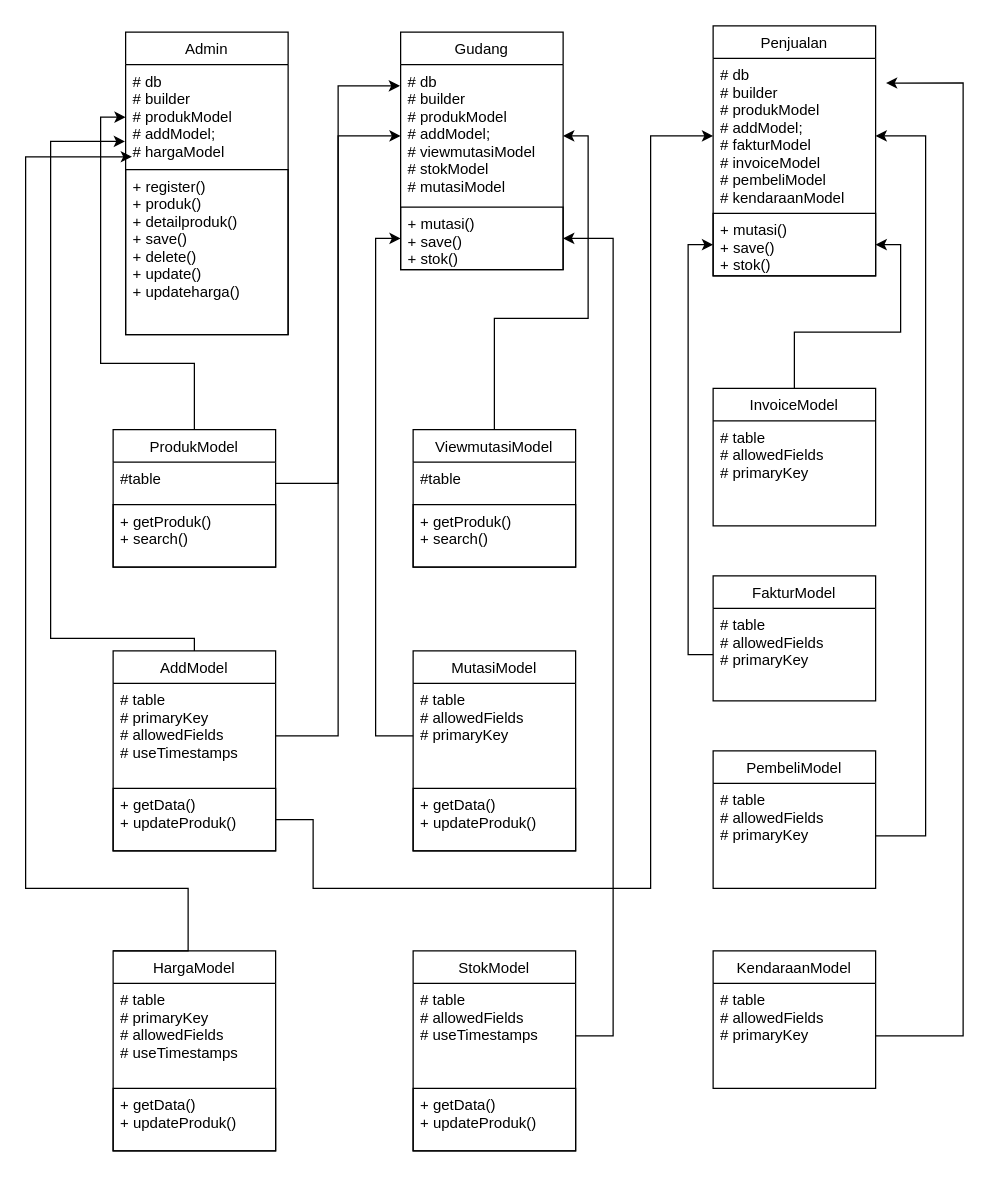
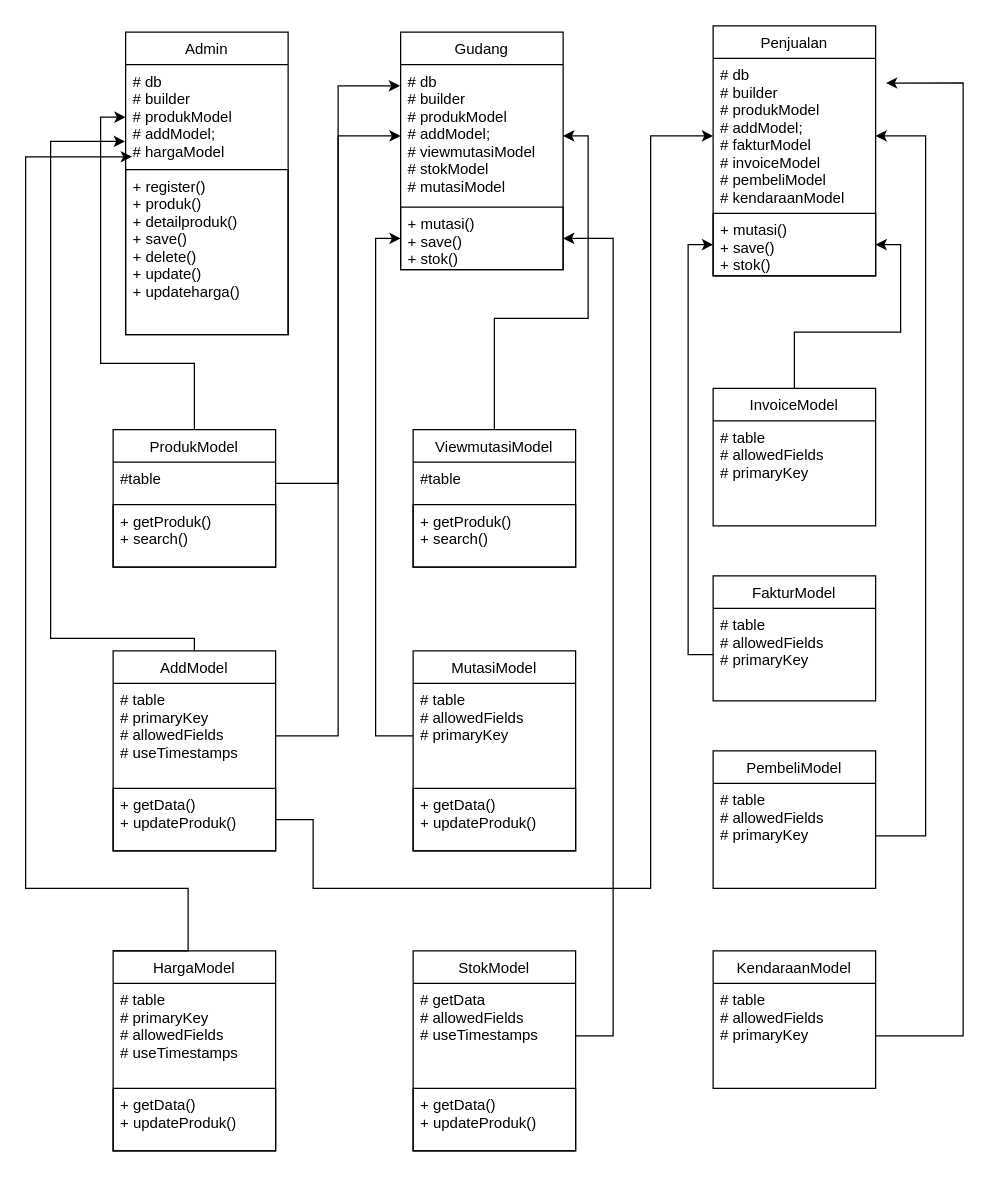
  <mxCell id="0" />
  <mxCell id="1" parent="0" />
  <mxCell id="2" value="Admin" style="swimlane;fontStyle=0;childLayout=stackLayout;horizontal=1;startSize=26;fillColor=none;horizontalStack=0;resizeParent=1;resizeParentMax=0;resizeLast=0;collapsible=1;marginBottom=0;" vertex="1" parent="1"><mxGeometry x="100" y="25" width="130" height="242" as="geometry" /></mxCell>
  <mxCell id="3" value="# db&#10;# builder&#10;# produkModel&#10;# addModel;&#10;# hargaModel" style="text;strokeColor=none;fillColor=none;align=left;verticalAlign=top;spacingLeft=4;spacingRight=4;overflow=hidden;rotatable=0;points=[[0,0.5],[1,0.5]];portConstraint=eastwest;" vertex="1" parent="2"><mxGeometry y="26" width="130" height="84" as="geometry" /></mxCell>
  <mxCell id="4" value="+ register()&#10;+ produk()&#10;+ detailproduk()&#10;+ save()&#10;+ delete()&#10;+ update()&#10;+ updateharga()" style="text;fillColor=none;align=left;verticalAlign=top;spacingLeft=4;spacingRight=4;overflow=hidden;rotatable=0;points=[[0,0.5],[1,0.5]];portConstraint=eastwest;strokeColor=#000000;" vertex="1" parent="2"><mxGeometry y="110" width="130" height="132" as="geometry" /></mxCell>
  <mxCell id="5" value="Gudang" style="swimlane;fontStyle=0;childLayout=stackLayout;horizontal=1;startSize=26;fillColor=none;horizontalStack=0;resizeParent=1;resizeParentMax=0;resizeLast=0;collapsible=1;marginBottom=0;" vertex="1" parent="1"><mxGeometry x="320" y="25" width="130" height="190" as="geometry" /></mxCell>
  <mxCell id="6" value="# db&#10;# builder&#10;# produkModel&#10;# addModel;&#10;# viewmutasiModel&#10;# stokModel&#10;# mutasiModel" style="text;strokeColor=none;fillColor=none;align=left;verticalAlign=top;spacingLeft=4;spacingRight=4;overflow=hidden;rotatable=0;points=[[0,0.5],[1,0.5]];portConstraint=eastwest;" vertex="1" parent="5"><mxGeometry y="26" width="130" height="114" as="geometry" /></mxCell>
  <mxCell id="7" value="+ mutasi()&#10;+ save()&#10;+ stok()" style="text;fillColor=none;align=left;verticalAlign=top;spacingLeft=4;spacingRight=4;overflow=hidden;rotatable=0;points=[[0,0.5],[1,0.5]];portConstraint=eastwest;strokeColor=#000000;" vertex="1" parent="5"><mxGeometry y="140" width="130" height="50" as="geometry" /></mxCell>
  <mxCell id="8" value="Penjualan" style="swimlane;fontStyle=0;childLayout=stackLayout;horizontal=1;startSize=26;fillColor=none;horizontalStack=0;resizeParent=1;resizeParentMax=0;resizeLast=0;collapsible=1;marginBottom=0;" vertex="1" parent="1"><mxGeometry x="570" y="20" width="130" height="200" as="geometry" /></mxCell>
  <mxCell id="9" value="# db&#10;# builder&#10;# produkModel&#10;# addModel;&#10;# fakturModel&#10;# invoiceModel&#10;# pembeliModel&#10;# kendaraanModel" style="text;strokeColor=none;fillColor=none;align=left;verticalAlign=top;spacingLeft=4;spacingRight=4;overflow=hidden;rotatable=0;points=[[0,0.5],[1,0.5]];portConstraint=eastwest;" vertex="1" parent="8"><mxGeometry y="26" width="130" height="124" as="geometry" /></mxCell>
  <mxCell id="10" value="+ mutasi()&#10;+ save()&#10;+ stok()" style="text;fillColor=none;align=left;verticalAlign=top;spacingLeft=4;spacingRight=4;overflow=hidden;rotatable=0;points=[[0,0.5],[1,0.5]];portConstraint=eastwest;strokeColor=#000000;" vertex="1" parent="8"><mxGeometry y="150" width="130" height="50" as="geometry" /></mxCell>
  <mxCell id="11" style="edgeStyle=orthogonalEdgeStyle;rounded=0;orthogonalLoop=1;jettySize=auto;html=1;exitX=0.5;exitY=0;exitDx=0;exitDy=0;" edge="1" parent="1" source="12" target="3"><mxGeometry relative="1" as="geometry"><Array as="points"><mxPoint x="155" y="290" /><mxPoint x="80" y="290" /><mxPoint x="80" y="93" /></Array></mxGeometry></mxCell>
  <mxCell id="12" value="ProdukModel" style="swimlane;fontStyle=0;childLayout=stackLayout;horizontal=1;startSize=26;fillColor=none;horizontalStack=0;resizeParent=1;resizeParentMax=0;resizeLast=0;collapsible=1;marginBottom=0;" vertex="1" parent="1"><mxGeometry x="90" y="343" width="130" height="110" as="geometry" /></mxCell>
  <mxCell id="13" value="#table" style="text;strokeColor=none;fillColor=none;align=left;verticalAlign=top;spacingLeft=4;spacingRight=4;overflow=hidden;rotatable=0;points=[[0,0.5],[1,0.5]];portConstraint=eastwest;" vertex="1" parent="12"><mxGeometry y="26" width="130" height="34" as="geometry" /></mxCell>
  <mxCell id="14" value="+ getProduk()&#10;+ search()&#10;" style="text;fillColor=none;align=left;verticalAlign=top;spacingLeft=4;spacingRight=4;overflow=hidden;rotatable=0;points=[[0,0.5],[1,0.5]];portConstraint=eastwest;strokeColor=#000000;" vertex="1" parent="12"><mxGeometry y="60" width="130" height="50" as="geometry" /></mxCell>
  <mxCell id="15" style="edgeStyle=orthogonalEdgeStyle;rounded=0;orthogonalLoop=1;jettySize=auto;html=1;exitX=0.5;exitY=0;exitDx=0;exitDy=0;entryX=-0.004;entryY=0.731;entryDx=0;entryDy=0;entryPerimeter=0;" edge="1" parent="1" source="16" target="3"><mxGeometry relative="1" as="geometry"><Array as="points"><mxPoint x="155" y="510" /><mxPoint x="40" y="510" /><mxPoint x="40" y="112" /></Array></mxGeometry></mxCell>
  <mxCell id="16" value="AddModel" style="swimlane;fontStyle=0;childLayout=stackLayout;horizontal=1;startSize=26;fillColor=none;horizontalStack=0;resizeParent=1;resizeParentMax=0;resizeLast=0;collapsible=1;marginBottom=0;" vertex="1" parent="1"><mxGeometry x="90" y="520" width="130" height="160" as="geometry" /></mxCell>
  <mxCell id="17" value="# table&#10;# primaryKey&#10;# allowedFields&#10;# useTimestamps" style="text;strokeColor=none;fillColor=none;align=left;verticalAlign=top;spacingLeft=4;spacingRight=4;overflow=hidden;rotatable=0;points=[[0,0.5],[1,0.5]];portConstraint=eastwest;" vertex="1" parent="16"><mxGeometry y="26" width="130" height="84" as="geometry" /></mxCell>
  <mxCell id="18" value="+ getData()&#10;+ updateProduk()&#10;" style="text;fillColor=none;align=left;verticalAlign=top;spacingLeft=4;spacingRight=4;overflow=hidden;rotatable=0;points=[[0,0.5],[1,0.5]];portConstraint=eastwest;strokeColor=#000000;" vertex="1" parent="16"><mxGeometry y="110" width="130" height="50" as="geometry" /></mxCell>
  <mxCell id="19" style="edgeStyle=orthogonalEdgeStyle;rounded=0;orthogonalLoop=1;jettySize=auto;html=1;exitX=0.5;exitY=0;exitDx=0;exitDy=0;" edge="1" parent="1" source="20" target="6"><mxGeometry relative="1" as="geometry" /></mxCell>
  <mxCell id="20" value="ViewmutasiModel" style="swimlane;fontStyle=0;childLayout=stackLayout;horizontal=1;startSize=26;fillColor=none;horizontalStack=0;resizeParent=1;resizeParentMax=0;resizeLast=0;collapsible=1;marginBottom=0;" vertex="1" parent="1"><mxGeometry x="330" y="343" width="130" height="110" as="geometry" /></mxCell>
  <mxCell id="21" value="#table" style="text;strokeColor=none;fillColor=none;align=left;verticalAlign=top;spacingLeft=4;spacingRight=4;overflow=hidden;rotatable=0;points=[[0,0.5],[1,0.5]];portConstraint=eastwest;" vertex="1" parent="20"><mxGeometry y="26" width="130" height="34" as="geometry" /></mxCell>
  <mxCell id="22" value="+ getProduk()&#10;+ search()&#10;" style="text;fillColor=none;align=left;verticalAlign=top;spacingLeft=4;spacingRight=4;overflow=hidden;rotatable=0;points=[[0,0.5],[1,0.5]];portConstraint=eastwest;strokeColor=#000000;" vertex="1" parent="20"><mxGeometry y="60" width="130" height="50" as="geometry" /></mxCell>
  <mxCell id="23" value="StokModel" style="swimlane;fontStyle=0;childLayout=stackLayout;horizontal=1;startSize=26;fillColor=none;horizontalStack=0;resizeParent=1;resizeParentMax=0;resizeLast=0;collapsible=1;marginBottom=0;" vertex="1" parent="1"><mxGeometry x="330" y="760" width="130" height="160" as="geometry" /></mxCell>
- <mxCell id="24" value="# table&#10;# allowedFields&#10;# useTimestamps" style="text;strokeColor=none;fillColor=none;align=left;verticalAlign=top;spacingLeft=4;spacingRight=4;overflow=hidden;rotatable=0;points=[[0,0.5],[1,0.5]];portConstraint=eastwest;" vertex="1" parent="23"><mxGeometry y="26" width="130" height="84" as="geometry" /></mxCell>
+ <mxCell id="24" value="# getData&#10;# allowedFields&#10;# useTimestamps" style="text;strokeColor=none;fillColor=none;align=left;verticalAlign=top;spacingLeft=4;spacingRight=4;overflow=hidden;rotatable=0;points=[[0,0.5],[1,0.5]];portConstraint=eastwest;" vertex="1" parent="23"><mxGeometry y="26" width="130" height="84" as="geometry" /></mxCell>
  <mxCell id="25" value="+ getData()&#10;+ updateProduk()&#10;" style="text;fillColor=none;align=left;verticalAlign=top;spacingLeft=4;spacingRight=4;overflow=hidden;rotatable=0;points=[[0,0.5],[1,0.5]];portConstraint=eastwest;strokeColor=#000000;" vertex="1" parent="23"><mxGeometry y="110" width="130" height="50" as="geometry" /></mxCell>
  <mxCell id="26" value="MutasiModel" style="swimlane;fontStyle=0;childLayout=stackLayout;horizontal=1;startSize=26;fillColor=none;horizontalStack=0;resizeParent=1;resizeParentMax=0;resizeLast=0;collapsible=1;marginBottom=0;" vertex="1" parent="1"><mxGeometry x="330" y="520" width="130" height="160" as="geometry" /></mxCell>
  <mxCell id="27" value="# table&#10;# allowedFields&#10;# primaryKey" style="text;strokeColor=none;fillColor=none;align=left;verticalAlign=top;spacingLeft=4;spacingRight=4;overflow=hidden;rotatable=0;points=[[0,0.5],[1,0.5]];portConstraint=eastwest;" vertex="1" parent="26"><mxGeometry y="26" width="130" height="84" as="geometry" /></mxCell>
  <mxCell id="28" value="+ getData()&#10;+ updateProduk()&#10;" style="text;fillColor=none;align=left;verticalAlign=top;spacingLeft=4;spacingRight=4;overflow=hidden;rotatable=0;points=[[0,0.5],[1,0.5]];portConstraint=eastwest;strokeColor=#000000;" vertex="1" parent="26"><mxGeometry y="110" width="130" height="50" as="geometry" /></mxCell>
  <mxCell id="29" value="FakturModel" style="swimlane;fontStyle=0;childLayout=stackLayout;horizontal=1;startSize=26;fillColor=none;horizontalStack=0;resizeParent=1;resizeParentMax=0;resizeLast=0;collapsible=1;marginBottom=0;" vertex="1" parent="1"><mxGeometry x="570" y="460" width="130" height="100" as="geometry" /></mxCell>
  <mxCell id="30" value="# table&#10;# allowedFields&#10;# primaryKey" style="text;strokeColor=none;fillColor=none;align=left;verticalAlign=top;spacingLeft=4;spacingRight=4;overflow=hidden;rotatable=0;points=[[0,0.5],[1,0.5]];portConstraint=eastwest;" vertex="1" parent="29"><mxGeometry y="26" width="130" height="74" as="geometry" /></mxCell>
  <mxCell id="31" value="KendaraanModel" style="swimlane;fontStyle=0;childLayout=stackLayout;horizontal=1;startSize=26;fillColor=none;horizontalStack=0;resizeParent=1;resizeParentMax=0;resizeLast=0;collapsible=1;marginBottom=0;" vertex="1" parent="1"><mxGeometry x="570" y="760" width="130" height="110" as="geometry" /></mxCell>
  <mxCell id="32" value="# table&#10;# allowedFields&#10;# primaryKey" style="text;strokeColor=none;fillColor=none;align=left;verticalAlign=top;spacingLeft=4;spacingRight=4;overflow=hidden;rotatable=0;points=[[0,0.5],[1,0.5]];portConstraint=eastwest;" vertex="1" parent="31"><mxGeometry y="26" width="130" height="84" as="geometry" /></mxCell>
  <mxCell id="33" value="PembeliModel" style="swimlane;fontStyle=0;childLayout=stackLayout;horizontal=1;startSize=26;fillColor=none;horizontalStack=0;resizeParent=1;resizeParentMax=0;resizeLast=0;collapsible=1;marginBottom=0;" vertex="1" parent="1"><mxGeometry x="570" y="600" width="130" height="110" as="geometry" /></mxCell>
  <mxCell id="34" value="# table&#10;# allowedFields&#10;# primaryKey" style="text;strokeColor=none;fillColor=none;align=left;verticalAlign=top;spacingLeft=4;spacingRight=4;overflow=hidden;rotatable=0;points=[[0,0.5],[1,0.5]];portConstraint=eastwest;" vertex="1" parent="33"><mxGeometry y="26" width="130" height="84" as="geometry" /></mxCell>
  <mxCell id="35" style="edgeStyle=orthogonalEdgeStyle;rounded=0;orthogonalLoop=1;jettySize=auto;html=1;exitX=0.5;exitY=0;exitDx=0;exitDy=0;" edge="1" parent="1" source="36" target="10"><mxGeometry relative="1" as="geometry" /></mxCell>
  <mxCell id="36" value="InvoiceModel" style="swimlane;fontStyle=0;childLayout=stackLayout;horizontal=1;startSize=26;fillColor=none;horizontalStack=0;resizeParent=1;resizeParentMax=0;resizeLast=0;collapsible=1;marginBottom=0;" vertex="1" parent="1"><mxGeometry x="570" y="310" width="130" height="110" as="geometry" /></mxCell>
  <mxCell id="37" value="# table&#10;# allowedFields&#10;# primaryKey" style="text;strokeColor=none;fillColor=none;align=left;verticalAlign=top;spacingLeft=4;spacingRight=4;overflow=hidden;rotatable=0;points=[[0,0.5],[1,0.5]];portConstraint=eastwest;" vertex="1" parent="36"><mxGeometry y="26" width="130" height="84" as="geometry" /></mxCell>
  <mxCell id="38" style="edgeStyle=orthogonalEdgeStyle;rounded=0;orthogonalLoop=1;jettySize=auto;html=1;exitX=0;exitY=0;exitDx=0;exitDy=0;entryX=0.039;entryY=-0.078;entryDx=0;entryDy=0;entryPerimeter=0;" edge="1" parent="1" source="39" target="4"><mxGeometry relative="1" as="geometry"><Array as="points"><mxPoint x="150" y="760" /><mxPoint x="150" y="710" /><mxPoint x="20" y="710" /><mxPoint x="20" y="125" /></Array></mxGeometry></mxCell>
  <mxCell id="39" value="HargaModel" style="swimlane;fontStyle=0;childLayout=stackLayout;horizontal=1;startSize=26;fillColor=none;horizontalStack=0;resizeParent=1;resizeParentMax=0;resizeLast=0;collapsible=1;marginBottom=0;" vertex="1" parent="1"><mxGeometry x="90" y="760" width="130" height="160" as="geometry" /></mxCell>
  <mxCell id="40" value="# table&#10;# primaryKey&#10;# allowedFields&#10;# useTimestamps" style="text;strokeColor=none;fillColor=none;align=left;verticalAlign=top;spacingLeft=4;spacingRight=4;overflow=hidden;rotatable=0;points=[[0,0.5],[1,0.5]];portConstraint=eastwest;" vertex="1" parent="39"><mxGeometry y="26" width="130" height="84" as="geometry" /></mxCell>
  <mxCell id="41" value="+ getData()&#10;+ updateProduk()&#10;" style="text;fillColor=none;align=left;verticalAlign=top;spacingLeft=4;spacingRight=4;overflow=hidden;rotatable=0;points=[[0,0.5],[1,0.5]];portConstraint=eastwest;strokeColor=#000000;" vertex="1" parent="39"><mxGeometry y="110" width="130" height="50" as="geometry" /></mxCell>
  <mxCell id="42" style="edgeStyle=orthogonalEdgeStyle;rounded=0;orthogonalLoop=1;jettySize=auto;html=1;exitX=1;exitY=0.5;exitDx=0;exitDy=0;entryX=-0.004;entryY=0.149;entryDx=0;entryDy=0;entryPerimeter=0;" edge="1" parent="1" source="13" target="6"><mxGeometry relative="1" as="geometry" /></mxCell>
  <mxCell id="43" style="edgeStyle=orthogonalEdgeStyle;rounded=0;orthogonalLoop=1;jettySize=auto;html=1;exitX=1;exitY=0.5;exitDx=0;exitDy=0;entryX=0;entryY=0.5;entryDx=0;entryDy=0;" edge="1" parent="1" source="17" target="6"><mxGeometry relative="1" as="geometry" /></mxCell>
  <mxCell id="44" style="edgeStyle=orthogonalEdgeStyle;rounded=0;orthogonalLoop=1;jettySize=auto;html=1;exitX=1;exitY=0.5;exitDx=0;exitDy=0;" edge="1" parent="1" source="24" target="7"><mxGeometry relative="1" as="geometry"><Array as="points"><mxPoint x="490" y="828" /><mxPoint x="490" y="190" /></Array></mxGeometry></mxCell>
  <mxCell id="45" style="edgeStyle=orthogonalEdgeStyle;rounded=0;orthogonalLoop=1;jettySize=auto;html=1;entryX=0;entryY=0.5;entryDx=0;entryDy=0;" edge="1" parent="1" source="27" target="7"><mxGeometry relative="1" as="geometry" /></mxCell>
  <mxCell id="46" style="edgeStyle=orthogonalEdgeStyle;rounded=0;orthogonalLoop=1;jettySize=auto;html=1;exitX=1;exitY=0.5;exitDx=0;exitDy=0;entryX=0;entryY=0.5;entryDx=0;entryDy=0;" edge="1" parent="1" source="18" target="9"><mxGeometry relative="1" as="geometry"><Array as="points"><mxPoint x="250" y="655" /><mxPoint x="250" y="710" /><mxPoint x="520" y="710" /><mxPoint x="520" y="108" /></Array></mxGeometry></mxCell>
  <mxCell id="47" style="edgeStyle=orthogonalEdgeStyle;rounded=0;orthogonalLoop=1;jettySize=auto;html=1;exitX=0;exitY=0.5;exitDx=0;exitDy=0;entryX=0;entryY=0.5;entryDx=0;entryDy=0;" edge="1" parent="1" source="30" target="10"><mxGeometry relative="1" as="geometry" /></mxCell>
  <mxCell id="48" style="edgeStyle=orthogonalEdgeStyle;rounded=0;orthogonalLoop=1;jettySize=auto;html=1;exitX=1;exitY=0.5;exitDx=0;exitDy=0;entryX=1;entryY=0.5;entryDx=0;entryDy=0;" edge="1" parent="1" source="34" target="9"><mxGeometry relative="1" as="geometry"><Array as="points"><mxPoint x="740" y="668" /><mxPoint x="740" y="108" /></Array></mxGeometry></mxCell>
  <mxCell id="49" style="edgeStyle=orthogonalEdgeStyle;rounded=0;orthogonalLoop=1;jettySize=auto;html=1;exitX=1;exitY=0.5;exitDx=0;exitDy=0;entryX=1.064;entryY=0.159;entryDx=0;entryDy=0;entryPerimeter=0;" edge="1" parent="1" source="32" target="9"><mxGeometry relative="1" as="geometry"><Array as="points"><mxPoint x="770" y="828" /><mxPoint x="770" y="66" /></Array></mxGeometry></mxCell>
